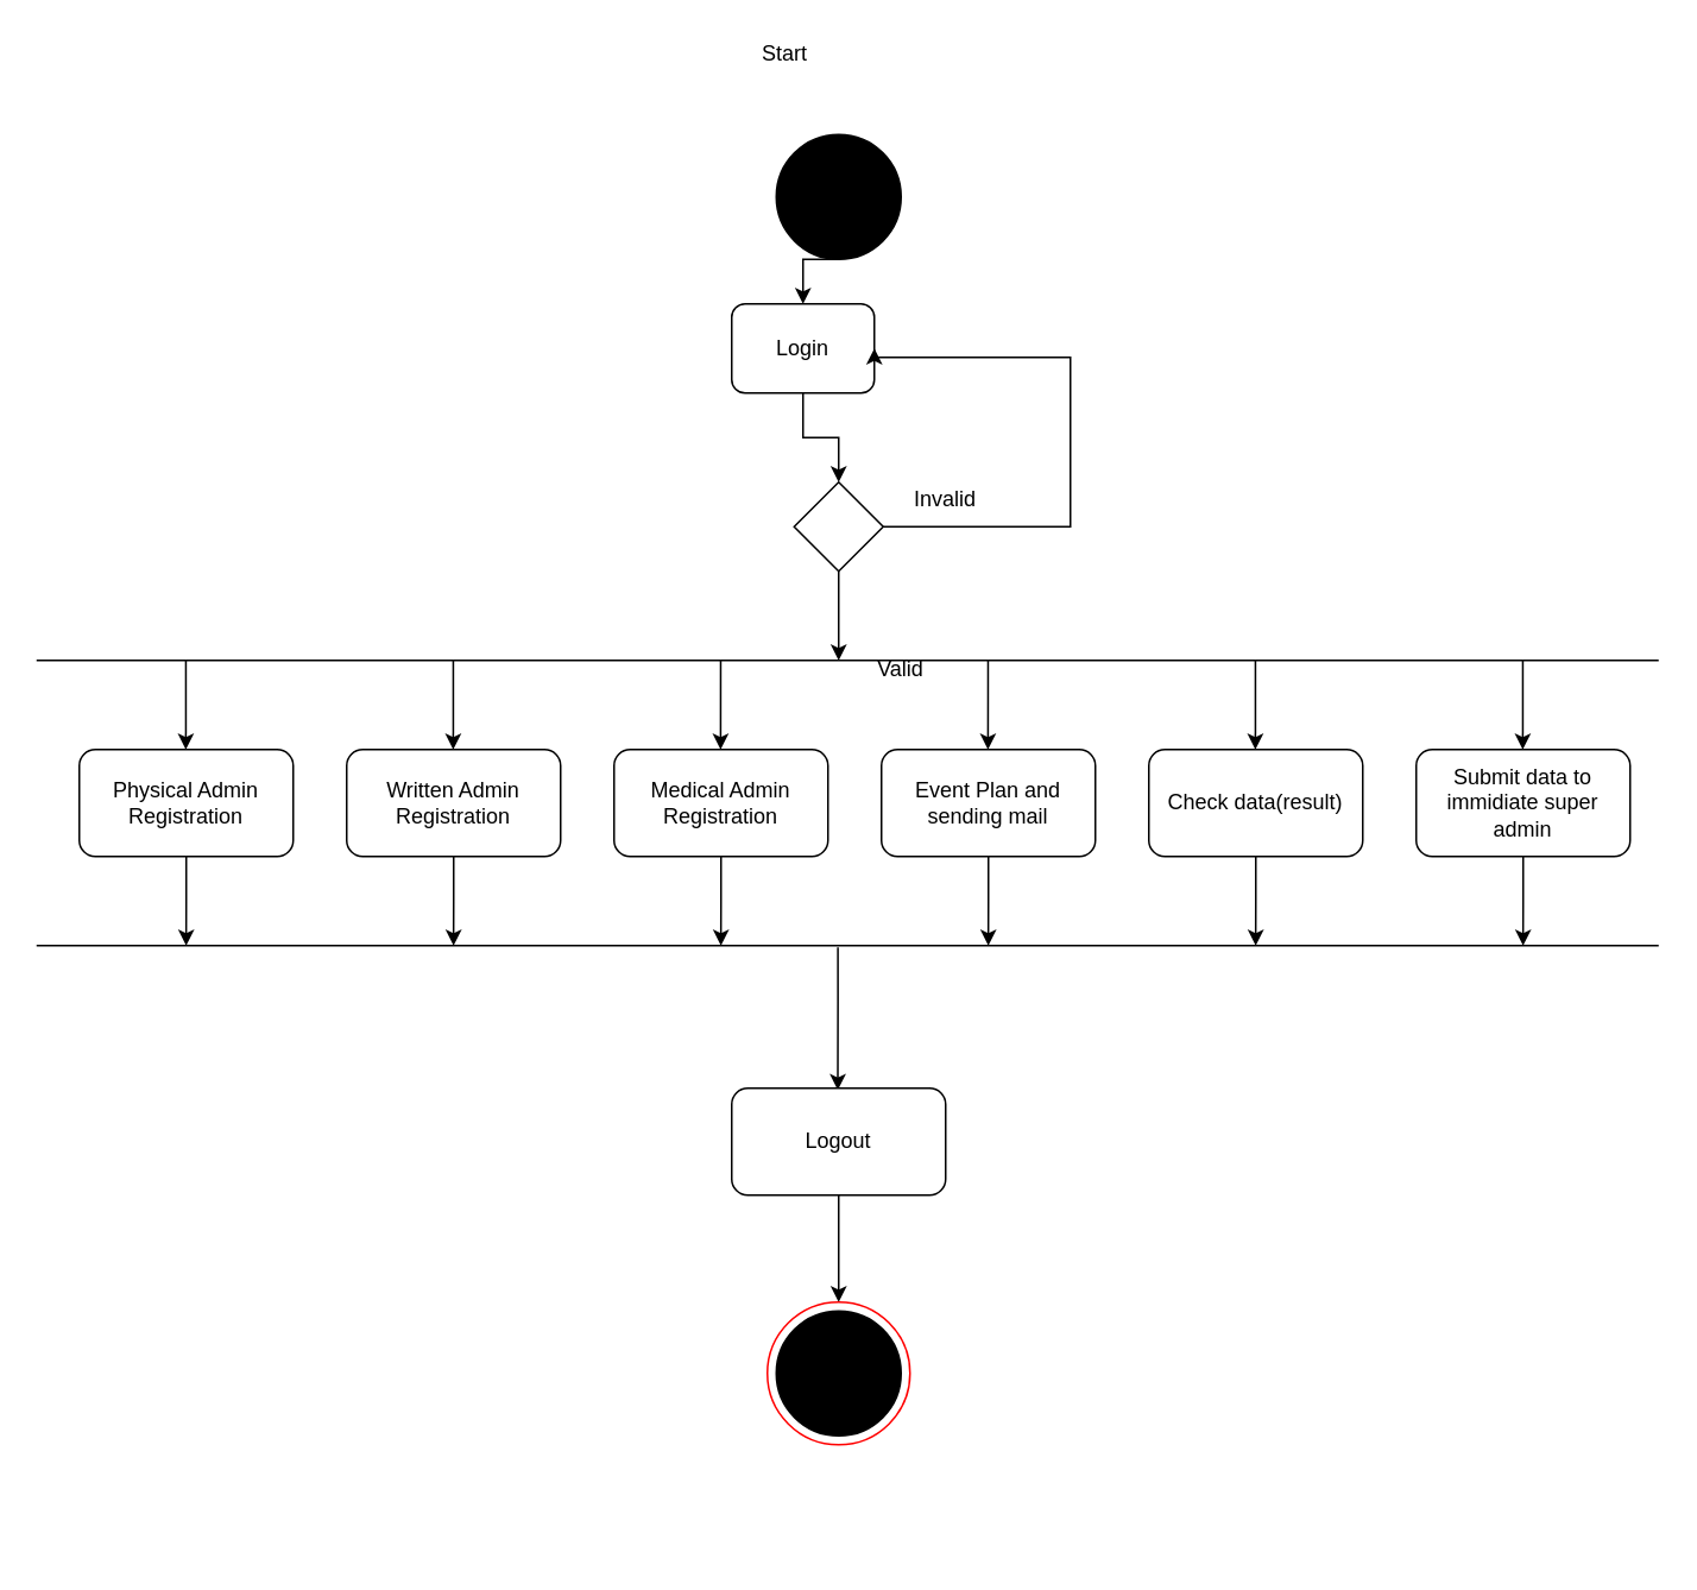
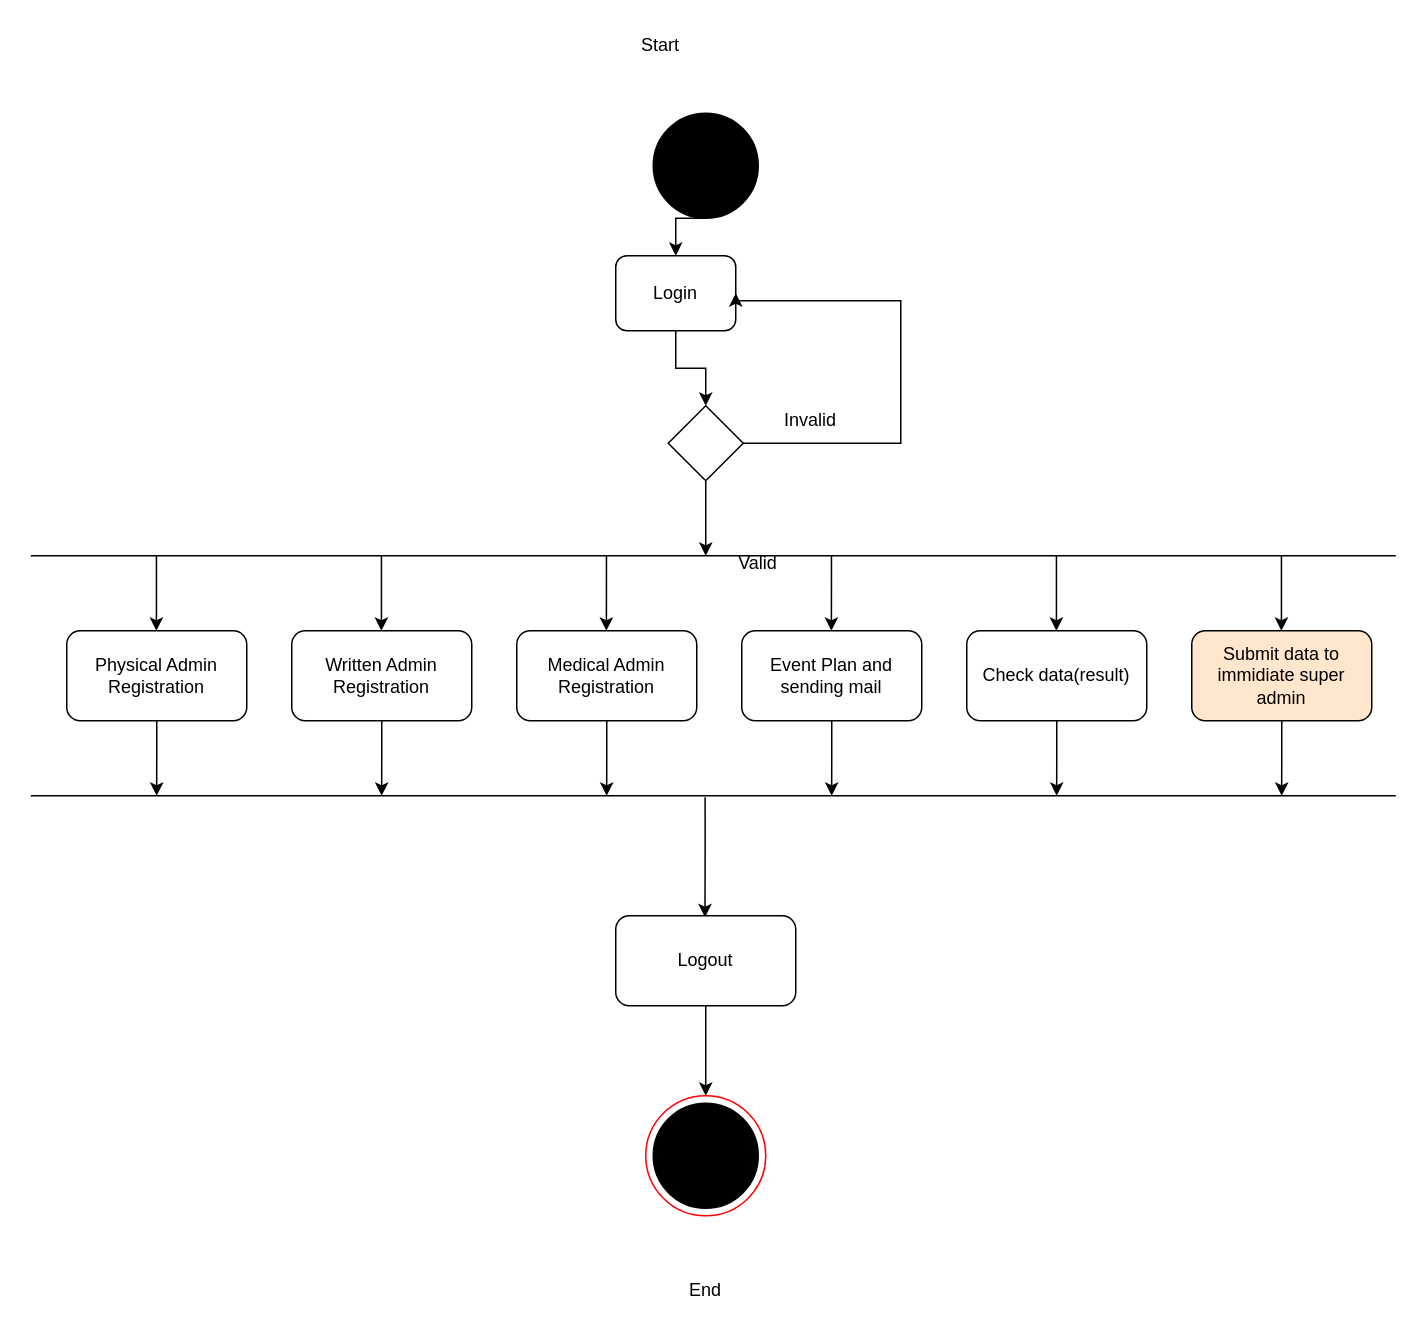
  <mxCell id="0" />
  <mxCell id="1" parent="0" />
  <mxCell id="2" value="" style="group" parent="1" vertex="1" connectable="0"><mxGeometry x="430" y="70" width="80" height="80" as="geometry" /></mxCell>
  <mxCell id="3" value="" style="ellipse;whiteSpace=wrap;html=1;aspect=fixed;fillColor=#000000;" parent="2" vertex="1"><mxGeometry x="5" y="5" width="70" height="70" as="geometry" /></mxCell>
  <mxCell id="4" value="Start" style="text;html=1;strokeColor=none;fillColor=none;align=center;verticalAlign=middle;whiteSpace=wrap;rounded=0;" parent="1" vertex="1"><mxGeometry x="420" y="20" width="40" height="20" as="geometry" /></mxCell>
  <mxCell id="5" style="edgeStyle=orthogonalEdgeStyle;rounded=0;orthogonalLoop=1;jettySize=auto;html=1;exitX=0.5;exitY=1;exitDx=0;exitDy=0;" parent="1" source="36" edge="1"><mxGeometry relative="1" as="geometry"><mxPoint x="470" y="370" as="targetPoint" /></mxGeometry></mxCell>
  <mxCell id="6" value="Login" style="rounded=1;whiteSpace=wrap;html=1;" parent="1" vertex="1"><mxGeometry x="410" y="170" width="80" height="50" as="geometry" /></mxCell>
  <mxCell id="7" value="" style="endArrow=none;html=1;" parent="1" edge="1"><mxGeometry width="50" height="50" relative="1" as="geometry"><mxPoint y="370" as="sourcePoint" x="20" /><mxPoint x="930" y="370" as="targetPoint" /></mxGeometry></mxCell>
  <mxCell id="8" style="edgeStyle=orthogonalEdgeStyle;rounded=0;orthogonalLoop=1;jettySize=auto;html=1;exitX=0.5;exitY=1;exitDx=0;exitDy=0;" parent="1" source="9" edge="1"><mxGeometry relative="1" as="geometry"><mxPoint x="103.952" y="530" as="targetPoint" /></mxGeometry></mxCell>
  <mxCell id="9" value="Physical Admin&lt;br&gt;Registration" style="rounded=1;whiteSpace=wrap;html=1;" parent="1" vertex="1"><mxGeometry x="44" y="420" width="120" height="60" as="geometry" /></mxCell>
  <mxCell id="10" style="edgeStyle=orthogonalEdgeStyle;rounded=0;orthogonalLoop=1;jettySize=auto;html=1;exitX=0.5;exitY=1;exitDx=0;exitDy=0;" parent="1" source="11" edge="1"><mxGeometry relative="1" as="geometry"><mxPoint x="253.952" y="530" as="targetPoint" /></mxGeometry></mxCell>
  <mxCell id="11" value="Written Admin&lt;br&gt;Registration" style="rounded=1;whiteSpace=wrap;html=1;" parent="1" vertex="1"><mxGeometry x="194" y="420" width="120" height="60" as="geometry" /></mxCell>
  <mxCell id="12" style="edgeStyle=orthogonalEdgeStyle;rounded=0;orthogonalLoop=1;jettySize=auto;html=1;exitX=0.5;exitY=1;exitDx=0;exitDy=0;" parent="1" source="13" edge="1"><mxGeometry relative="1" as="geometry"><mxPoint x="403.952" y="530" as="targetPoint" /></mxGeometry></mxCell>
  <mxCell id="13" value="Medical Admin&lt;br&gt;Registration" style="rounded=1;whiteSpace=wrap;html=1;" parent="1" vertex="1"><mxGeometry x="344" y="420" width="120" height="60" as="geometry" /></mxCell>
  <mxCell id="14" style="edgeStyle=orthogonalEdgeStyle;rounded=0;orthogonalLoop=1;jettySize=auto;html=1;exitX=0.5;exitY=1;exitDx=0;exitDy=0;" parent="1" source="15" edge="1"><mxGeometry relative="1" as="geometry"><mxPoint x="553.952" y="530" as="targetPoint" /></mxGeometry></mxCell>
  <mxCell id="15" value="Event Plan and sending mail" style="rounded=1;whiteSpace=wrap;html=1;" parent="1" vertex="1"><mxGeometry x="494" y="420" width="120" height="60" as="geometry" /></mxCell>
  <mxCell id="16" style="edgeStyle=orthogonalEdgeStyle;rounded=0;orthogonalLoop=1;jettySize=auto;html=1;exitX=0.5;exitY=1;exitDx=0;exitDy=0;" parent="1" source="17" edge="1"><mxGeometry relative="1" as="geometry"><mxPoint x="703.952" y="530" as="targetPoint" /></mxGeometry></mxCell>
  <mxCell id="17" value="Check data(result)" style="rounded=1;whiteSpace=wrap;html=1;" parent="1" vertex="1"><mxGeometry x="644" y="420" width="120" height="60" as="geometry" /></mxCell>
  <mxCell id="18" style="edgeStyle=orthogonalEdgeStyle;rounded=0;orthogonalLoop=1;jettySize=auto;html=1;exitX=0.5;exitY=1;exitDx=0;exitDy=0;" parent="1" source="19" edge="1"><mxGeometry relative="1" as="geometry"><mxPoint x="853.952" y="530" as="targetPoint" /></mxGeometry></mxCell>
- <mxCell id="19" value="Submit data to immidiate super admin" style="rounded=1;whiteSpace=wrap;html=1;" parent="1" vertex="1"><mxGeometry x="794" y="420" width="120" height="60" as="geometry" /></mxCell>
+ <mxCell id="19" value="Submit data to immidiate super admin" style="rounded=1;whiteSpace=wrap;html=1;fillColor=#ffe6cc;" parent="1" vertex="1"><mxGeometry x="794" y="420" width="120" height="60" as="geometry" /></mxCell>
  <mxCell id="20" value="" style="endArrow=none;html=1;" parent="1" edge="1"><mxGeometry width="50" height="50" relative="1" as="geometry"><mxPoint y="530" as="sourcePoint" x="20" /><mxPoint x="930" y="530" as="targetPoint" /></mxGeometry></mxCell>
  <mxCell id="21" style="edgeStyle=orthogonalEdgeStyle;rounded=0;orthogonalLoop=1;jettySize=auto;html=1;entryX=0.5;entryY=0;entryDx=0;entryDy=0;exitX=0.5;exitY=1;exitDx=0;exitDy=0;" parent="1" source="3" target="6" edge="1"><mxGeometry relative="1" as="geometry"><mxPoint x="470.08" y="152.96" as="sourcePoint" /><Array as="points" /></mxGeometry></mxCell>
  <mxCell id="22" style="edgeStyle=orthogonalEdgeStyle;rounded=0;orthogonalLoop=1;jettySize=auto;html=1;exitX=0.5;exitY=1;exitDx=0;exitDy=0;" parent="1" edge="1"><mxGeometry relative="1" as="geometry"><mxPoint x="103.762" y="420" as="targetPoint" /><mxPoint x="103.81" y="370" as="sourcePoint" /></mxGeometry></mxCell>
  <mxCell id="23" style="edgeStyle=orthogonalEdgeStyle;rounded=0;orthogonalLoop=1;jettySize=auto;html=1;exitX=0.5;exitY=1;exitDx=0;exitDy=0;" parent="1" edge="1"><mxGeometry relative="1" as="geometry"><mxPoint x="253.762" y="420" as="targetPoint" /><mxPoint x="253.81" y="370" as="sourcePoint" /></mxGeometry></mxCell>
  <mxCell id="24" style="edgeStyle=orthogonalEdgeStyle;rounded=0;orthogonalLoop=1;jettySize=auto;html=1;exitX=0.5;exitY=1;exitDx=0;exitDy=0;" parent="1" edge="1"><mxGeometry relative="1" as="geometry"><mxPoint x="403.762" y="420" as="targetPoint" /><mxPoint x="403.81" y="370" as="sourcePoint" /><Array as="points"><mxPoint x="403.76" y="380" /><mxPoint x="403.76" y="380" /></Array></mxGeometry></mxCell>
  <mxCell id="25" style="edgeStyle=orthogonalEdgeStyle;rounded=0;orthogonalLoop=1;jettySize=auto;html=1;exitX=0.5;exitY=1;exitDx=0;exitDy=0;" parent="1" edge="1"><mxGeometry relative="1" as="geometry"><mxPoint x="553.762" y="420" as="targetPoint" /><mxPoint x="553.81" y="370" as="sourcePoint" /><Array as="points"><mxPoint x="553.76" y="390" /><mxPoint x="553.76" y="390" /></Array></mxGeometry></mxCell>
  <mxCell id="26" style="edgeStyle=orthogonalEdgeStyle;rounded=0;orthogonalLoop=1;jettySize=auto;html=1;exitX=0.5;exitY=1;exitDx=0;exitDy=0;" parent="1" edge="1"><mxGeometry relative="1" as="geometry"><mxPoint x="703.762" y="420" as="targetPoint" /><mxPoint x="703.81" y="370" as="sourcePoint" /></mxGeometry></mxCell>
  <mxCell id="27" style="edgeStyle=orthogonalEdgeStyle;rounded=0;orthogonalLoop=1;jettySize=auto;html=1;exitX=0.5;exitY=1;exitDx=0;exitDy=0;" parent="1" edge="1"><mxGeometry relative="1" as="geometry"><mxPoint x="853.762" y="420" as="targetPoint" /><mxPoint x="853.81" y="370" as="sourcePoint" /></mxGeometry></mxCell>
  <mxCell id="28" style="edgeStyle=orthogonalEdgeStyle;rounded=0;orthogonalLoop=1;jettySize=auto;html=1;" parent="1" edge="1"><mxGeometry relative="1" as="geometry"><mxPoint x="469.502" y="611" as="targetPoint" /><mxPoint x="469.57" y="531" as="sourcePoint" /><Array as="points"><mxPoint x="469.57" y="561" /><mxPoint x="469.57" y="561" /></Array></mxGeometry></mxCell>
  <mxCell id="29" style="edgeStyle=orthogonalEdgeStyle;rounded=0;orthogonalLoop=1;jettySize=auto;html=1;exitX=0.5;exitY=1;exitDx=0;exitDy=0;entryX=0.5;entryY=0;entryDx=0;entryDy=0;" parent="1" source="30" target="32" edge="1"><mxGeometry relative="1" as="geometry" /></mxCell>
  <mxCell id="30" value="Logout" style="rounded=1;whiteSpace=wrap;html=1;" parent="1" vertex="1"><mxGeometry x="410" y="610" width="120" height="60" as="geometry" /></mxCell>
  <mxCell id="31" value="" style="group" parent="1" vertex="1" connectable="0"><mxGeometry x="430" y="730" width="80" height="80" as="geometry" /></mxCell>
  <mxCell id="32" value="" style="ellipse;whiteSpace=wrap;html=1;aspect=fixed;strokeColor=#FF0000;" parent="31" vertex="1"><mxGeometry width="80" height="80" as="geometry" /></mxCell>
  <mxCell id="33" value="" style="ellipse;whiteSpace=wrap;html=1;aspect=fixed;fillColor=#000000;" parent="31" vertex="1"><mxGeometry x="5" y="5" width="70" height="70" as="geometry" /></mxCell>
+ <mxCell id="34" value="End" style="text;html=1;strokeColor=none;fillColor=none;align=center;verticalAlign=middle;whiteSpace=wrap;rounded=0;" parent="1" vertex="1"><mxGeometry x="450" y="850" width="40" height="20" as="geometry" /></mxCell>
  <mxCell id="35" style="edgeStyle=orthogonalEdgeStyle;rounded=0;orthogonalLoop=1;jettySize=auto;html=1;exitX=1;exitY=0.5;exitDx=0;exitDy=0;entryX=1;entryY=0.5;entryDx=0;entryDy=0;" edge="1" parent="1" source="36" target="6"><mxGeometry relative="1" as="geometry"><Array as="points"><mxPoint x="600" y="295" /><mxPoint x="600" y="200" /></Array></mxGeometry></mxCell>
  <mxCell id="36" value="" style="rhombus;whiteSpace=wrap;html=1;" vertex="1" parent="1"><mxGeometry x="445" y="270" width="50" height="50" as="geometry" /></mxCell>
  <mxCell id="37" style="edgeStyle=orthogonalEdgeStyle;rounded=0;orthogonalLoop=1;jettySize=auto;html=1;exitX=0.5;exitY=1;exitDx=0;exitDy=0;" edge="1" parent="1" source="6" target="36"><mxGeometry relative="1" as="geometry"><mxPoint x="470" y="370" as="targetPoint" /><mxPoint x="470" y="230" as="sourcePoint" /></mxGeometry></mxCell>
- <mxCell id="38" value="Invalid" style="text;html=1;strokeColor=none;fillColor=none;align=center;verticalAlign=middle;whiteSpace=wrap;rounded=0;" vertex="1" parent="1"><mxGeometry x="510" y="270" width="40" height="20" as="geometry" /></mxCell>
+ <mxCell id="38" value="Invalid" style="text;html=1;strokeColor=none;fillColor=none;align=center;verticalAlign=middle;whiteSpace=wrap;rounded=0;" vertex="1" parent="1"><mxGeometry x="520" y="270" width="40" height="20" as="geometry" /></mxCell>
  <mxCell id="39" value="Valid" style="text;html=1;strokeColor=none;fillColor=none;align=center;verticalAlign=middle;whiteSpace=wrap;rounded=0;" vertex="1" parent="1"><mxGeometry x="485" y="365" width="40" height="20" as="geometry" /></mxCell>
